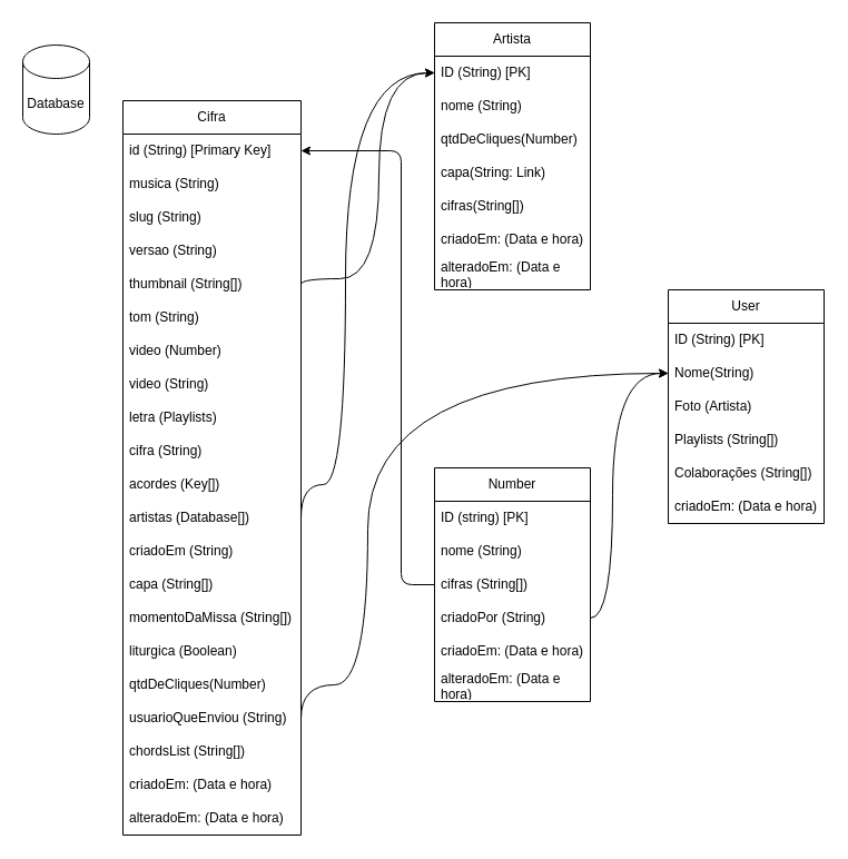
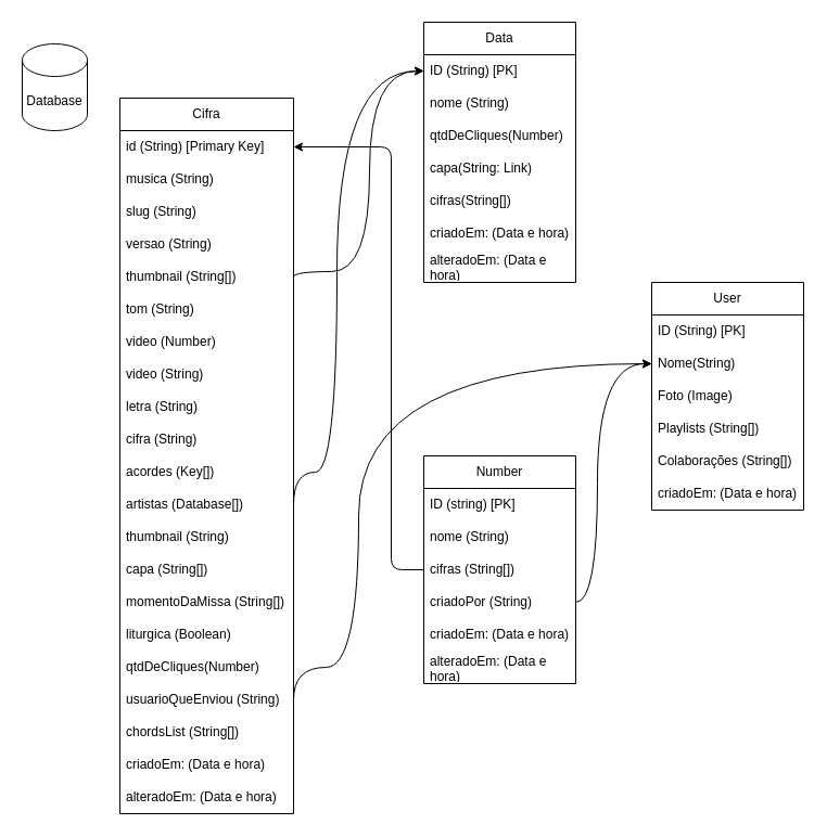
  <mxCell id="0" />
  <mxCell id="1" parent="0" />
  <mxCell id="2" value="Cifra" style="swimlane;fontStyle=0;childLayout=stackLayout;horizontal=1;startSize=30;horizontalStack=0;resizeParent=1;resizeParentMax=0;resizeLast=0;collapsible=1;marginBottom=0;whiteSpace=wrap;html=1;" parent="1" vertex="1"><mxGeometry x="110" y="90" width="160" height="660" as="geometry" /></mxCell>
  <mxCell id="3" value="id (String) [Primary Key]" style="text;strokeColor=none;fillColor=none;align=left;verticalAlign=middle;spacingLeft=4;spacingRight=4;overflow=hidden;points=[[0,0.5],[1,0.5]];portConstraint=eastwest;rotatable=0;whiteSpace=wrap;html=1;" parent="2" vertex="1"><mxGeometry y="30" width="160" height="30" as="geometry" /></mxCell>
  <mxCell id="4" value="musica (String)" style="text;strokeColor=none;fillColor=none;align=left;verticalAlign=middle;spacingLeft=4;spacingRight=4;overflow=hidden;points=[[0,0.5],[1,0.5]];portConstraint=eastwest;rotatable=0;whiteSpace=wrap;html=1;" parent="2" vertex="1"><mxGeometry y="60" width="160" height="30" as="geometry" /></mxCell>
  <mxCell id="5" value="slug (String)" style="text;strokeColor=none;fillColor=none;align=left;verticalAlign=middle;spacingLeft=4;spacingRight=4;overflow=hidden;points=[[0,0.5],[1,0.5]];portConstraint=eastwest;rotatable=0;whiteSpace=wrap;html=1;" vertex="1" parent="2"><mxGeometry y="90" width="160" height="30" as="geometry" /></mxCell>
  <mxCell id="6" value="versao (String)" style="text;strokeColor=none;fillColor=none;align=left;verticalAlign=middle;spacingLeft=4;spacingRight=4;overflow=hidden;points=[[0,0.5],[1,0.5]];portConstraint=eastwest;rotatable=0;whiteSpace=wrap;html=1;" parent="2" vertex="1"><mxGeometry y="120" width="160" height="30" as="geometry" /></mxCell>
  <mxCell id="7" value="thumbnail (String[])" style="text;strokeColor=none;fillColor=none;align=left;verticalAlign=middle;spacingLeft=4;spacingRight=4;overflow=hidden;points=[[0,0.5],[1,0.5]];portConstraint=eastwest;rotatable=0;whiteSpace=wrap;html=1;" parent="2" vertex="1"><mxGeometry y="150" width="160" height="30" as="geometry" /></mxCell>
  <mxCell id="8" value="tom (String)" style="text;strokeColor=none;fillColor=none;align=left;verticalAlign=middle;spacingLeft=4;spacingRight=4;overflow=hidden;points=[[0,0.5],[1,0.5]];portConstraint=eastwest;rotatable=0;whiteSpace=wrap;html=1;" parent="2" vertex="1"><mxGeometry y="180" width="160" height="30" as="geometry" /></mxCell>
  <mxCell id="9" value="video (Number)" style="text;strokeColor=none;fillColor=none;align=left;verticalAlign=middle;spacingLeft=4;spacingRight=4;overflow=hidden;points=[[0,0.5],[1,0.5]];portConstraint=eastwest;rotatable=0;whiteSpace=wrap;html=1;" parent="2" vertex="1"><mxGeometry y="210" width="160" height="30" as="geometry" /></mxCell>
  <mxCell id="10" value="video (String)" style="text;strokeColor=none;fillColor=none;align=left;verticalAlign=middle;spacingLeft=4;spacingRight=4;overflow=hidden;points=[[0,0.5],[1,0.5]];portConstraint=eastwest;rotatable=0;whiteSpace=wrap;html=1;" parent="2" vertex="1"><mxGeometry y="240" width="160" height="30" as="geometry" /></mxCell>
- <mxCell id="11" value="letra (Playlists)" style="text;strokeColor=none;fillColor=none;align=left;verticalAlign=middle;spacingLeft=4;spacingRight=4;overflow=hidden;points=[[0,0.5],[1,0.5]];portConstraint=eastwest;rotatable=0;whiteSpace=wrap;html=1;" parent="2" vertex="1"><mxGeometry y="270" width="160" height="30" as="geometry" /></mxCell>
+ <mxCell id="11" value="letra (String)" style="text;strokeColor=none;fillColor=none;align=left;verticalAlign=middle;spacingLeft=4;spacingRight=4;overflow=hidden;points=[[0,0.5],[1,0.5]];portConstraint=eastwest;rotatable=0;whiteSpace=wrap;html=1;" parent="2" vertex="1"><mxGeometry y="270" width="160" height="30" as="geometry" /></mxCell>
  <mxCell id="12" value="cifra (String)" style="text;strokeColor=none;fillColor=none;align=left;verticalAlign=middle;spacingLeft=4;spacingRight=4;overflow=hidden;points=[[0,0.5],[1,0.5]];portConstraint=eastwest;rotatable=0;whiteSpace=wrap;html=1;" parent="2" vertex="1"><mxGeometry y="300" width="160" height="30" as="geometry" /></mxCell>
  <mxCell id="13" value="acordes (Key[])" style="text;strokeColor=none;fillColor=none;align=left;verticalAlign=middle;spacingLeft=4;spacingRight=4;overflow=hidden;points=[[0,0.5],[1,0.5]];portConstraint=eastwest;rotatable=0;whiteSpace=wrap;html=1;" vertex="1" parent="2"><mxGeometry y="330" width="160" height="30" as="geometry" /></mxCell>
  <mxCell id="14" value="artistas (Database[])" style="text;strokeColor=none;fillColor=none;align=left;verticalAlign=middle;spacingLeft=4;spacingRight=4;overflow=hidden;points=[[0,0.5],[1,0.5]];portConstraint=eastwest;rotatable=0;whiteSpace=wrap;html=1;" parent="2" vertex="1"><mxGeometry y="360" width="160" height="30" as="geometry" /></mxCell>
- <mxCell id="15" value="criadoEm (String)" style="text;strokeColor=none;fillColor=none;align=left;verticalAlign=middle;spacingLeft=4;spacingRight=4;overflow=hidden;points=[[0,0.5],[1,0.5]];portConstraint=eastwest;rotatable=0;whiteSpace=wrap;html=1;" parent="2" vertex="1"><mxGeometry y="390" width="160" height="30" as="geometry" /></mxCell>
+ <mxCell id="15" value="thumbnail (String)" style="text;strokeColor=none;fillColor=none;align=left;verticalAlign=middle;spacingLeft=4;spacingRight=4;overflow=hidden;points=[[0,0.5],[1,0.5]];portConstraint=eastwest;rotatable=0;whiteSpace=wrap;html=1;" parent="2" vertex="1"><mxGeometry y="390" width="160" height="30" as="geometry" /></mxCell>
  <mxCell id="16" value="capa (String[])" style="text;strokeColor=none;fillColor=none;align=left;verticalAlign=middle;spacingLeft=4;spacingRight=4;overflow=hidden;points=[[0,0.5],[1,0.5]];portConstraint=eastwest;rotatable=0;whiteSpace=wrap;html=1;" parent="2" vertex="1"><mxGeometry y="420" width="160" height="30" as="geometry" /></mxCell>
  <mxCell id="17" value="momentoDaMissa (String[])" style="text;strokeColor=none;fillColor=none;align=left;verticalAlign=middle;spacingLeft=4;spacingRight=4;overflow=hidden;points=[[0,0.5],[1,0.5]];portConstraint=eastwest;rotatable=0;whiteSpace=wrap;html=1;" parent="2" vertex="1"><mxGeometry y="450" width="160" height="30" as="geometry" /></mxCell>
  <mxCell id="18" value="liturgica (Boolean)" style="text;strokeColor=none;fillColor=none;align=left;verticalAlign=middle;spacingLeft=4;spacingRight=4;overflow=hidden;points=[[0,0.5],[1,0.5]];portConstraint=eastwest;rotatable=0;whiteSpace=wrap;html=1;" parent="2" vertex="1"><mxGeometry y="480" width="160" height="30" as="geometry" /></mxCell>
  <mxCell id="19" value="qtdDeCliques(Number)" style="text;strokeColor=none;fillColor=none;align=left;verticalAlign=middle;spacingLeft=4;spacingRight=4;overflow=hidden;points=[[0,0.5],[1,0.5]];portConstraint=eastwest;rotatable=0;whiteSpace=wrap;html=1;" parent="2" vertex="1"><mxGeometry y="510" width="160" height="30" as="geometry" /></mxCell>
  <mxCell id="20" value="usuarioQueEnviou (String)" style="text;strokeColor=none;fillColor=none;align=left;verticalAlign=middle;spacingLeft=4;spacingRight=4;overflow=hidden;points=[[0,0.5],[1,0.5]];portConstraint=eastwest;rotatable=0;whiteSpace=wrap;html=1;" parent="2" vertex="1"><mxGeometry y="540" width="160" height="30" as="geometry" /></mxCell>
  <mxCell id="21" value="chordsList (String[])" style="text;strokeColor=none;fillColor=none;align=left;verticalAlign=middle;spacingLeft=4;spacingRight=4;overflow=hidden;points=[[0,0.5],[1,0.5]];portConstraint=eastwest;rotatable=0;whiteSpace=wrap;html=1;" parent="2" vertex="1"><mxGeometry y="570" width="160" height="30" as="geometry" /></mxCell>
  <mxCell id="22" value="criadoEm: (Data e hora)" style="text;strokeColor=none;fillColor=none;align=left;verticalAlign=middle;spacingLeft=4;spacingRight=4;overflow=hidden;points=[[0,0.5],[1,0.5]];portConstraint=eastwest;rotatable=0;whiteSpace=wrap;html=1;" parent="2" vertex="1"><mxGeometry y="600" width="160" height="30" as="geometry" /></mxCell>
  <mxCell id="23" value="alteradoEm: (Data e hora)" style="text;strokeColor=none;fillColor=none;align=left;verticalAlign=middle;spacingLeft=4;spacingRight=4;overflow=hidden;points=[[0,0.5],[1,0.5]];portConstraint=eastwest;rotatable=0;whiteSpace=wrap;html=1;" parent="2" vertex="1"><mxGeometry y="630" width="160" height="30" as="geometry" /></mxCell>
  <mxCell id="24" value="Database" style="shape=cylinder3;whiteSpace=wrap;html=1;boundedLbl=1;backgroundOutline=1;size=15;" parent="1" vertex="1"><mxGeometry x="20" y="40" width="60" height="80" as="geometry" /></mxCell>
- <mxCell id="25" value="Artista" style="swimlane;fontStyle=0;childLayout=stackLayout;horizontal=1;startSize=30;horizontalStack=0;resizeParent=1;resizeParentMax=0;resizeLast=0;collapsible=1;marginBottom=0;whiteSpace=wrap;html=1;" parent="1" vertex="1"><mxGeometry x="390" y="20" width="140" height="240" as="geometry" /></mxCell>
+ <mxCell id="25" value="Data" style="swimlane;fontStyle=0;childLayout=stackLayout;horizontal=1;startSize=30;horizontalStack=0;resizeParent=1;resizeParentMax=0;resizeLast=0;collapsible=1;marginBottom=0;whiteSpace=wrap;html=1;" parent="1" vertex="1"><mxGeometry x="390" y="20" width="140" height="240" as="geometry" /></mxCell>
  <mxCell id="26" value="ID (String) [PK]" style="text;strokeColor=none;fillColor=none;align=left;verticalAlign=middle;spacingLeft=4;spacingRight=4;overflow=hidden;points=[[0,0.5],[1,0.5]];portConstraint=eastwest;rotatable=0;whiteSpace=wrap;html=1;" parent="25" vertex="1"><mxGeometry y="30" width="140" height="30" as="geometry" /></mxCell>
  <mxCell id="27" value="nome (String)" style="text;strokeColor=none;fillColor=none;align=left;verticalAlign=middle;spacingLeft=4;spacingRight=4;overflow=hidden;points=[[0,0.5],[1,0.5]];portConstraint=eastwest;rotatable=0;whiteSpace=wrap;html=1;" parent="25" vertex="1"><mxGeometry y="60" width="140" height="30" as="geometry" /></mxCell>
  <mxCell id="28" value="qtdDeCliques(Number)" style="text;strokeColor=none;fillColor=none;align=left;verticalAlign=middle;spacingLeft=4;spacingRight=4;overflow=hidden;points=[[0,0.5],[1,0.5]];portConstraint=eastwest;rotatable=0;whiteSpace=wrap;html=1;" parent="25" vertex="1"><mxGeometry y="90" width="140" height="30" as="geometry" /></mxCell>
  <mxCell id="29" value="capa(String: Link)" style="text;strokeColor=none;fillColor=none;align=left;verticalAlign=middle;spacingLeft=4;spacingRight=4;overflow=hidden;points=[[0,0.5],[1,0.5]];portConstraint=eastwest;rotatable=0;whiteSpace=wrap;html=1;" parent="25" vertex="1"><mxGeometry y="120" width="140" height="30" as="geometry" /></mxCell>
  <mxCell id="30" value="cifras(String[])" style="text;strokeColor=none;fillColor=none;align=left;verticalAlign=middle;spacingLeft=4;spacingRight=4;overflow=hidden;points=[[0,0.5],[1,0.5]];portConstraint=eastwest;rotatable=0;whiteSpace=wrap;html=1;" parent="25" vertex="1"><mxGeometry y="150" width="140" height="30" as="geometry" /></mxCell>
  <mxCell id="31" value="criadoEm: (Data e hora)" style="text;strokeColor=none;fillColor=none;align=left;verticalAlign=middle;spacingLeft=4;spacingRight=4;overflow=hidden;points=[[0,0.5],[1,0.5]];portConstraint=eastwest;rotatable=0;whiteSpace=wrap;html=1;" parent="25" vertex="1"><mxGeometry y="180" width="140" height="30" as="geometry" /></mxCell>
  <mxCell id="32" value="alteradoEm: (Data e hora)" style="text;strokeColor=none;fillColor=none;align=left;verticalAlign=middle;spacingLeft=4;spacingRight=4;overflow=hidden;points=[[0,0.5],[1,0.5]];portConstraint=eastwest;rotatable=0;whiteSpace=wrap;html=1;" parent="25" vertex="1"><mxGeometry y="210" width="140" height="30" as="geometry" /></mxCell>
  <mxCell id="33" value="User" style="swimlane;fontStyle=0;childLayout=stackLayout;horizontal=1;startSize=30;horizontalStack=0;resizeParent=1;resizeParentMax=0;resizeLast=0;collapsible=1;marginBottom=0;whiteSpace=wrap;html=1;" parent="1" vertex="1"><mxGeometry x="600" y="260" width="140" height="210" as="geometry" /></mxCell>
  <mxCell id="34" value="ID (String) [PK]" style="text;strokeColor=none;fillColor=none;align=left;verticalAlign=middle;spacingLeft=4;spacingRight=4;overflow=hidden;points=[[0,0.5],[1,0.5]];portConstraint=eastwest;rotatable=0;whiteSpace=wrap;html=1;" parent="33" vertex="1"><mxGeometry y="30" width="140" height="30" as="geometry" /></mxCell>
  <mxCell id="35" value="Nome(String)" style="text;strokeColor=none;fillColor=none;align=left;verticalAlign=middle;spacingLeft=4;spacingRight=4;overflow=hidden;points=[[0,0.5],[1,0.5]];portConstraint=eastwest;rotatable=0;whiteSpace=wrap;html=1;" parent="33" vertex="1"><mxGeometry y="60" width="140" height="30" as="geometry" /></mxCell>
- <mxCell id="36" value="Foto (Artista)" style="text;strokeColor=none;fillColor=none;align=left;verticalAlign=middle;spacingLeft=4;spacingRight=4;overflow=hidden;points=[[0,0.5],[1,0.5]];portConstraint=eastwest;rotatable=0;whiteSpace=wrap;html=1;" parent="33" vertex="1"><mxGeometry y="90" width="140" height="30" as="geometry" /></mxCell>
+ <mxCell id="36" value="Foto (Image)" style="text;strokeColor=none;fillColor=none;align=left;verticalAlign=middle;spacingLeft=4;spacingRight=4;overflow=hidden;points=[[0,0.5],[1,0.5]];portConstraint=eastwest;rotatable=0;whiteSpace=wrap;html=1;" parent="33" vertex="1"><mxGeometry y="90" width="140" height="30" as="geometry" /></mxCell>
  <mxCell id="37" value="Playlists (String[])" style="text;strokeColor=none;fillColor=none;align=left;verticalAlign=middle;spacingLeft=4;spacingRight=4;overflow=hidden;points=[[0,0.5],[1,0.5]];portConstraint=eastwest;rotatable=0;whiteSpace=wrap;html=1;" parent="33" vertex="1"><mxGeometry y="120" width="140" height="30" as="geometry" /></mxCell>
  <mxCell id="38" value="Colaborações (String[])" style="text;strokeColor=none;fillColor=none;align=left;verticalAlign=middle;spacingLeft=4;spacingRight=4;overflow=hidden;points=[[0,0.5],[1,0.5]];portConstraint=eastwest;rotatable=0;whiteSpace=wrap;html=1;" parent="33" vertex="1"><mxGeometry y="150" width="140" height="30" as="geometry" /></mxCell>
  <mxCell id="39" value="criadoEm: (Data e hora)" style="text;strokeColor=none;fillColor=none;align=left;verticalAlign=middle;spacingLeft=4;spacingRight=4;overflow=hidden;points=[[0,0.5],[1,0.5]];portConstraint=eastwest;rotatable=0;whiteSpace=wrap;html=1;" parent="33" vertex="1"><mxGeometry y="180" width="140" height="30" as="geometry" /></mxCell>
  <mxCell id="40" value="Number" style="swimlane;fontStyle=0;childLayout=stackLayout;horizontal=1;startSize=30;horizontalStack=0;resizeParent=1;resizeParentMax=0;resizeLast=0;collapsible=1;marginBottom=0;whiteSpace=wrap;html=1;" parent="1" vertex="1"><mxGeometry x="390" y="420" width="140" height="210" as="geometry" /></mxCell>
  <mxCell id="41" value="ID (string) [PK]" style="text;strokeColor=none;fillColor=none;align=left;verticalAlign=middle;spacingLeft=4;spacingRight=4;overflow=hidden;points=[[0,0.5],[1,0.5]];portConstraint=eastwest;rotatable=0;whiteSpace=wrap;html=1;" parent="40" vertex="1"><mxGeometry y="30" width="140" height="30" as="geometry" /></mxCell>
  <mxCell id="42" value="nome (String)" style="text;strokeColor=none;fillColor=none;align=left;verticalAlign=middle;spacingLeft=4;spacingRight=4;overflow=hidden;points=[[0,0.5],[1,0.5]];portConstraint=eastwest;rotatable=0;whiteSpace=wrap;html=1;" parent="40" vertex="1"><mxGeometry y="60" width="140" height="30" as="geometry" /></mxCell>
  <mxCell id="43" value="cifras (String[])" style="text;strokeColor=none;fillColor=none;align=left;verticalAlign=middle;spacingLeft=4;spacingRight=4;overflow=hidden;points=[[0,0.5],[1,0.5]];portConstraint=eastwest;rotatable=0;whiteSpace=wrap;html=1;" parent="40" vertex="1"><mxGeometry y="90" width="140" height="30" as="geometry" /></mxCell>
  <mxCell id="44" value="criadoPor (String)" style="text;strokeColor=none;fillColor=none;align=left;verticalAlign=middle;spacingLeft=4;spacingRight=4;overflow=hidden;points=[[0,0.5],[1,0.5]];portConstraint=eastwest;rotatable=0;whiteSpace=wrap;html=1;" parent="40" vertex="1"><mxGeometry y="120" width="140" height="30" as="geometry" /></mxCell>
  <mxCell id="45" value="criadoEm: (Data e hora)" style="text;strokeColor=none;fillColor=none;align=left;verticalAlign=middle;spacingLeft=4;spacingRight=4;overflow=hidden;points=[[0,0.5],[1,0.5]];portConstraint=eastwest;rotatable=0;whiteSpace=wrap;html=1;" parent="40" vertex="1"><mxGeometry y="150" width="140" height="30" as="geometry" /></mxCell>
  <mxCell id="46" value="alteradoEm: (Data e hora)" style="text;strokeColor=none;fillColor=none;align=left;verticalAlign=middle;spacingLeft=4;spacingRight=4;overflow=hidden;points=[[0,0.5],[1,0.5]];portConstraint=eastwest;rotatable=0;whiteSpace=wrap;html=1;" parent="40" vertex="1"><mxGeometry y="180" width="140" height="30" as="geometry" /></mxCell>
  <mxCell id="47" style="edgeStyle=orthogonalEdgeStyle;curved=1;html=1;exitX=1;exitY=0.5;exitDx=0;exitDy=0;entryX=0;entryY=0.5;entryDx=0;entryDy=0;" parent="1" source="20" target="35" edge="1"><mxGeometry relative="1" as="geometry"><Array as="points"><mxPoint x="330" y="615" /><mxPoint x="330" y="335" /></Array></mxGeometry></mxCell>
  <mxCell id="48" style="edgeStyle=orthogonalEdgeStyle;curved=1;html=1;exitX=1;exitY=0.5;exitDx=0;exitDy=0;entryX=0;entryY=0.5;entryDx=0;entryDy=0;" parent="1" source="14" target="26" edge="1"><mxGeometry relative="1" as="geometry"><Array as="points"><mxPoint x="310" y="435" /><mxPoint x="310" y="65" /></Array></mxGeometry></mxCell>
  <mxCell id="49" style="edgeStyle=orthogonalEdgeStyle;curved=1;html=1;exitX=1;exitY=0.5;exitDx=0;exitDy=0;entryX=0;entryY=0.5;entryDx=0;entryDy=0;" parent="1" source="7" target="26" edge="1"><mxGeometry relative="1" as="geometry"><Array as="points"><mxPoint x="270" y="250" /><mxPoint x="340" y="250" /><mxPoint x="340" y="65" /></Array></mxGeometry></mxCell>
  <mxCell id="50" style="edgeStyle=orthogonalEdgeStyle;curved=1;html=1;exitX=1;exitY=0.5;exitDx=0;exitDy=0;" parent="1" source="44" target="35" edge="1"><mxGeometry relative="1" as="geometry"><Array as="points"><mxPoint x="550" y="555" /><mxPoint x="550" y="335" /></Array></mxGeometry></mxCell>
  <mxCell id="51" style="edgeStyle=none;html=1;exitX=0;exitY=0.5;exitDx=0;exitDy=0;entryX=1;entryY=0.5;entryDx=0;entryDy=0;" parent="1" source="43" target="3" edge="1"><mxGeometry relative="1" as="geometry"><Array as="points"><mxPoint x="360" y="525" /><mxPoint x="360" y="135" /></Array></mxGeometry></mxCell>
